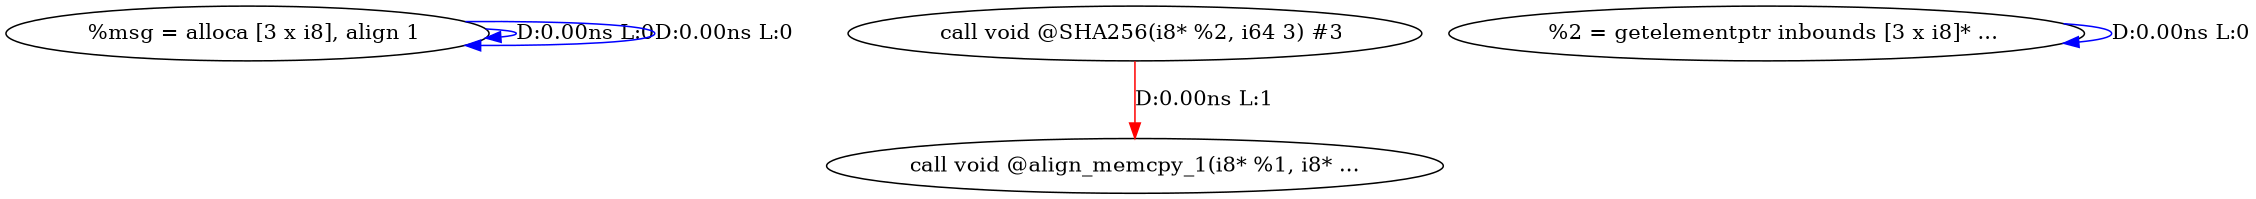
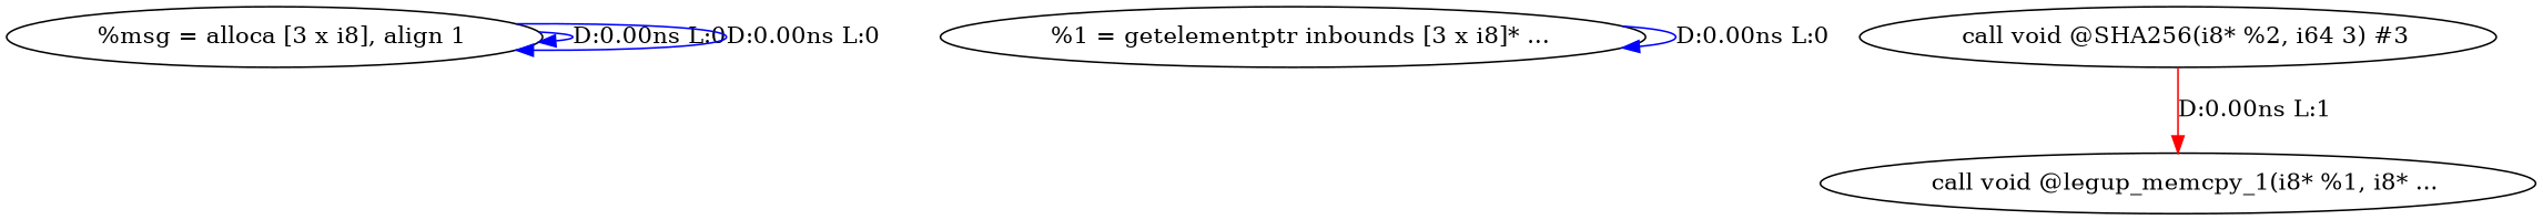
  digraph {
    edge [color=blue]
    n1 [label="  %msg = alloca [3 x i8], align 1"]
+   n2 [label="  %1 = getelementptr inbounds [3 x i8]* ..."]
    n3 [label="  call void @SHA256(i8* %2, i64 3) #3"]
-   n4 [label="call void @align_memcpy_1(i8* %1, i8* ..."]
-   n5 [label="  %2 = getelementptr inbounds [3 x i8]* ..."]
+   n4 [label="  call void @legup_memcpy_1(i8* %1, i8* ..."]
    n1 -> n1 [label="D:0.00ns L:0"]
    n1 -> n1 [label="D:0.00ns L:0"]
+   n2 -> n2 [label="D:0.00ns L:0"]
    n3 -> n4 [color=red label="D:0.00ns L:1"]
-   n5 -> n5 [label="D:0.00ns L:0"]
  }
